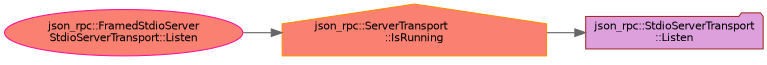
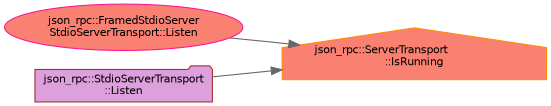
  digraph {
    rankdir=RL
    node [fillcolor=salmon fontname=Helvetica fontsize=10 style=filled]
    edge [color=gray40 dir=back fontname=Helvetica fontsize=10 labelfontname=Helvetica labelfontsize=10 style=solid]
    n1 [color=darkorange fontcolor=black height=0.2 label="json_rpc::ServerTransport\l::IsRunning" shape=house width=0.4]
    n2 [color=deeppink height=0.2 label="json_rpc::FramedStdioServer\lStdioServerTransport::Listen" shape=ellipse width=0.4]
    n3 [color=brown fillcolor=plum height=0.2 label="json_rpc::StdioServerTransport\l::Listen" shape=folder width=0.4]
    n1 -> n2
-   n3 -> n1
+   n1 -> n3
  }
